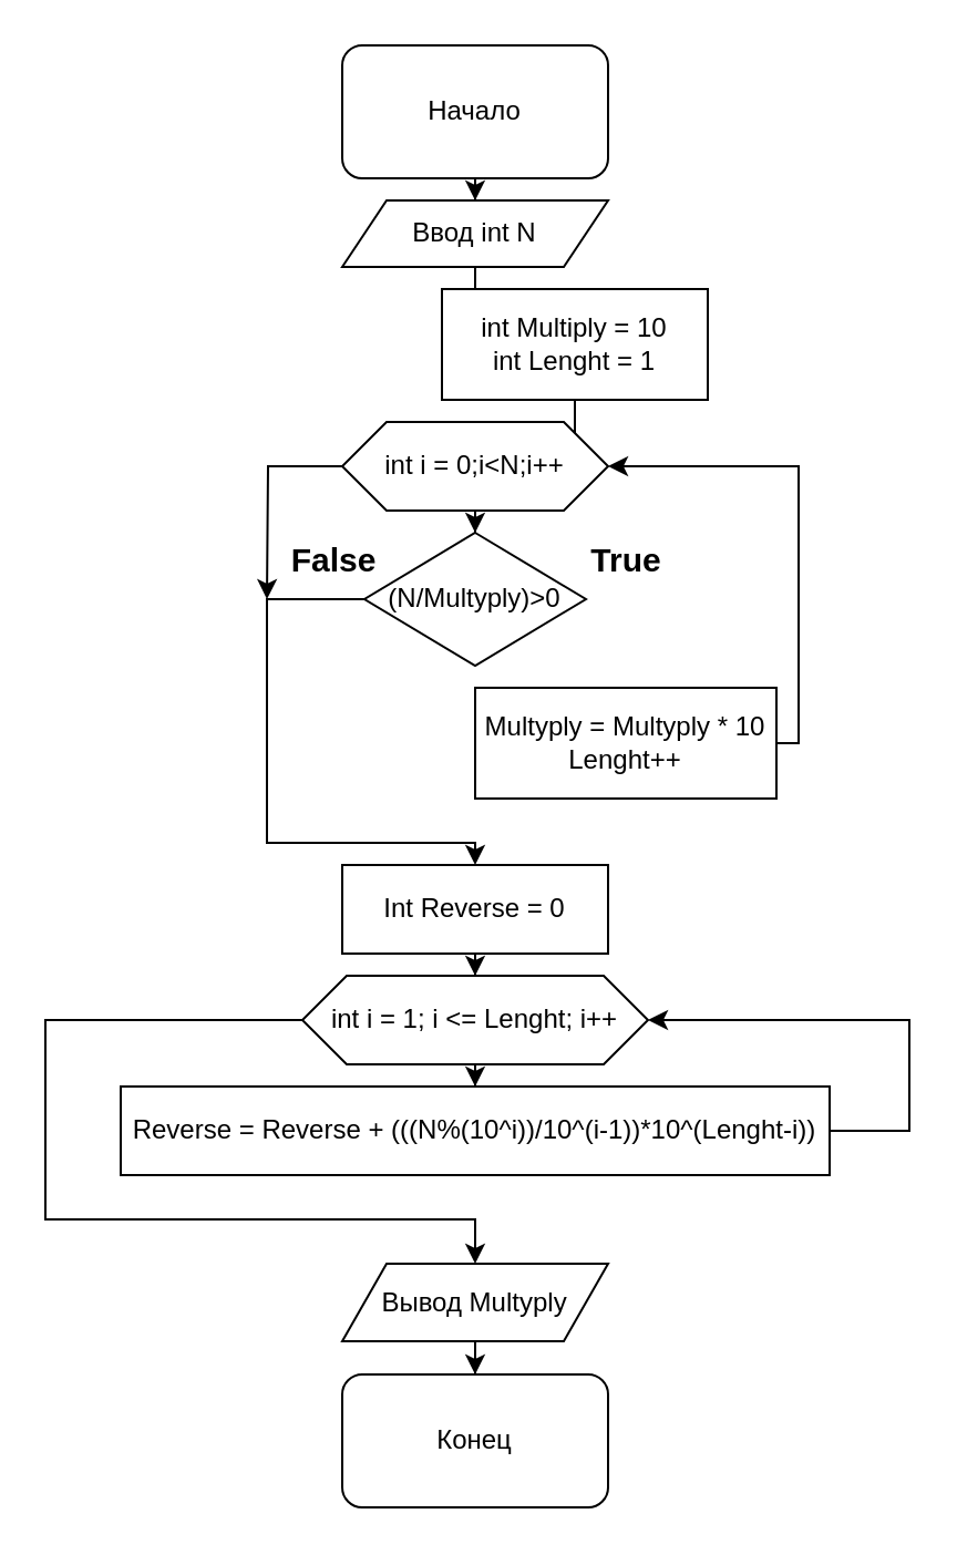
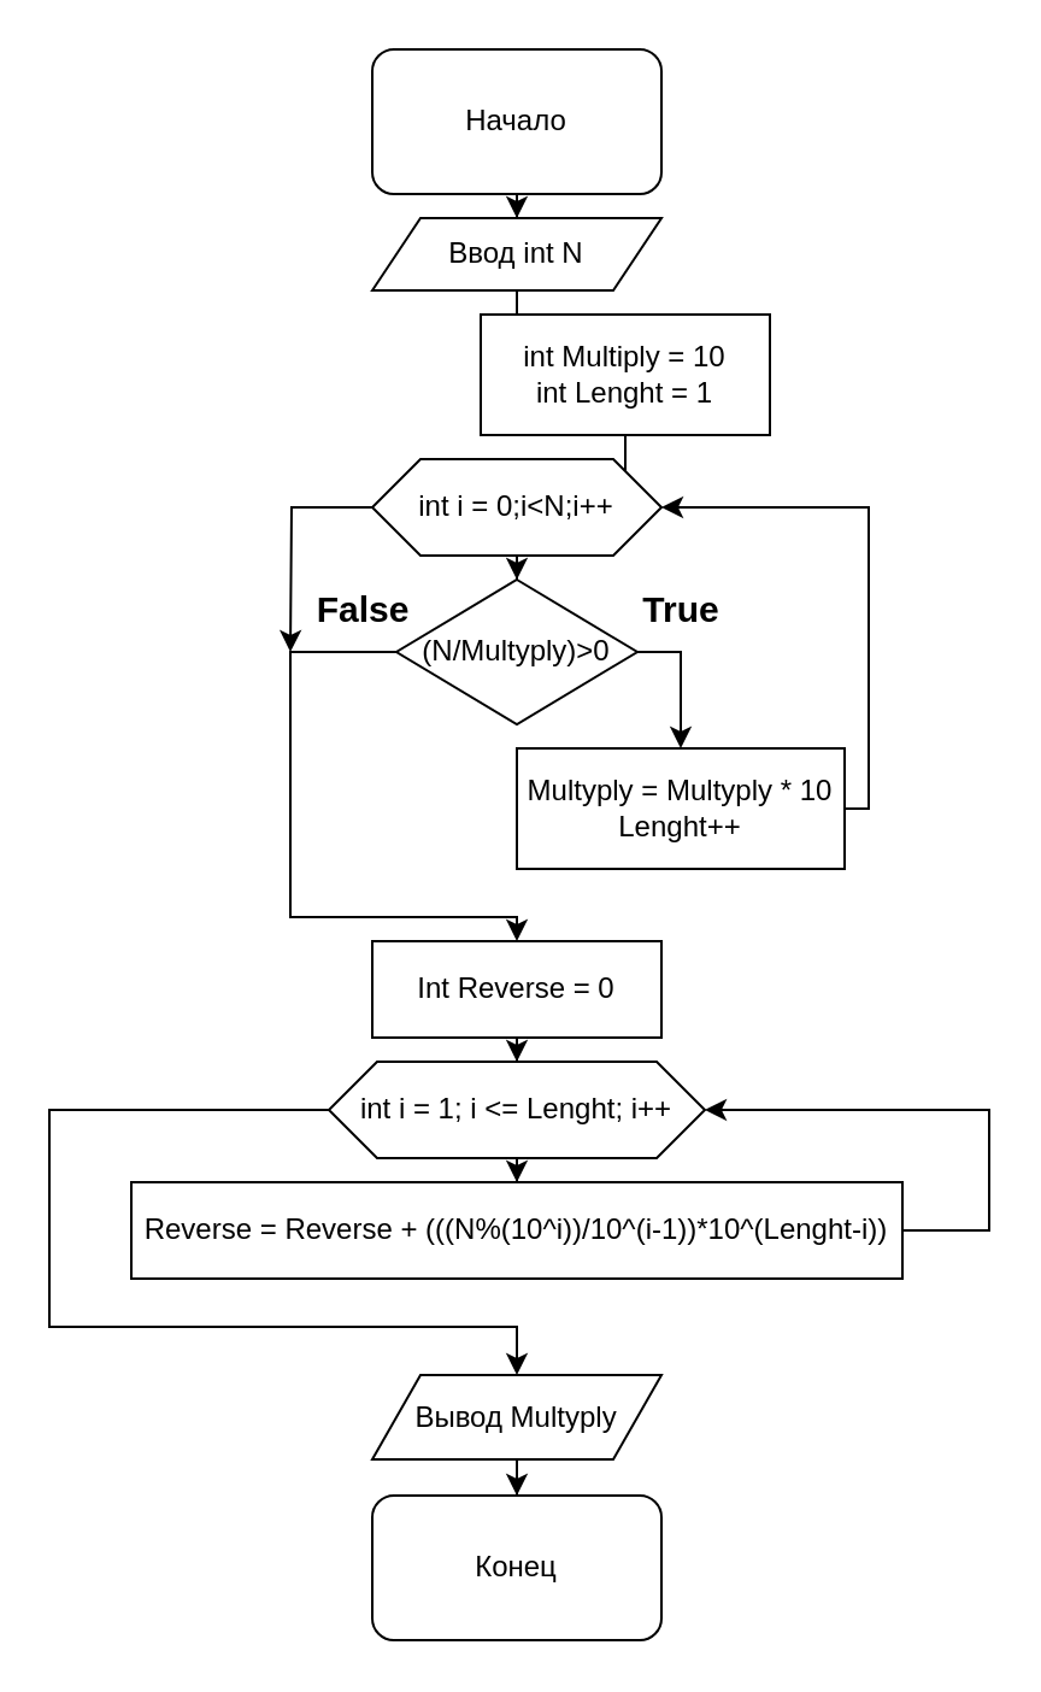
  <mxCell id="0" />
  <mxCell id="1" parent="0" />
  <mxCell id="2" style="edgeStyle=orthogonalEdgeStyle;rounded=0;orthogonalLoop=1;jettySize=auto;html=1;entryX=0.5;entryY=0;entryDx=0;entryDy=0;" edge="1" parent="1" source="3" target="5"><mxGeometry relative="1" as="geometry" /></mxCell>
  <mxCell id="3" value="Начало" style="rounded=1;whiteSpace=wrap;html=1;" vertex="1" parent="1"><mxGeometry x="154" y="20" width="120" height="60" as="geometry" /></mxCell>
  <mxCell id="4" style="edgeStyle=orthogonalEdgeStyle;rounded=0;orthogonalLoop=1;jettySize=auto;html=1;" edge="1" parent="1" source="5" target="7"><mxGeometry relative="1" as="geometry" /></mxCell>
  <mxCell id="5" value="Ввод int N" style="shape=parallelogram;perimeter=parallelogramPerimeter;whiteSpace=wrap;html=1;fixedSize=1;" vertex="1" parent="1"><mxGeometry x="154" y="90" width="120" height="30" as="geometry" /></mxCell>
  <mxCell id="6" style="edgeStyle=orthogonalEdgeStyle;rounded=0;orthogonalLoop=1;jettySize=auto;html=1;" edge="1" parent="1" source="7" target="10"><mxGeometry relative="1" as="geometry" /></mxCell>
  <mxCell id="7" value="int Multiply = 10&lt;br&gt;int Lenght = 1" style="rounded=0;whiteSpace=wrap;html=1;" vertex="1" parent="1"><mxGeometry x="199" y="130" width="120" height="50" as="geometry" /></mxCell>
  <mxCell id="8" style="edgeStyle=orthogonalEdgeStyle;rounded=0;orthogonalLoop=1;jettySize=auto;html=1;" edge="1" parent="1" source="10" target="13"><mxGeometry relative="1" as="geometry" /></mxCell>
  <mxCell id="9" style="edgeStyle=orthogonalEdgeStyle;rounded=0;orthogonalLoop=1;jettySize=auto;html=1;" edge="1" parent="1" source="10"><mxGeometry relative="1" as="geometry"><mxPoint x="120" y="270" as="targetPoint" /></mxGeometry></mxCell>
  <mxCell id="10" value="int i = 0;i&amp;lt;N;i++" style="shape=hexagon;perimeter=hexagonPerimeter2;whiteSpace=wrap;html=1;fixedSize=1;" vertex="1" parent="1"><mxGeometry x="154" y="190" width="120" height="40" as="geometry" /></mxCell>
+ <mxCell id="11" style="edgeStyle=orthogonalEdgeStyle;rounded=0;orthogonalLoop=1;jettySize=auto;html=1;entryX=0.5;entryY=0;entryDx=0;entryDy=0;" edge="1" parent="1" source="13" target="15"><mxGeometry relative="1" as="geometry"><Array as="points"><mxPoint x="282" y="270" /></Array></mxGeometry></mxCell>
  <mxCell id="12" style="edgeStyle=orthogonalEdgeStyle;rounded=0;orthogonalLoop=1;jettySize=auto;html=1;" edge="1" parent="1" source="13" target="17"><mxGeometry relative="1" as="geometry"><Array as="points"><mxPoint x="120" y="270" /><mxPoint x="120" y="380" /><mxPoint x="214" y="380" /></Array></mxGeometry></mxCell>
  <mxCell id="13" value="(N/Multyply)&amp;gt;0" style="rhombus;whiteSpace=wrap;html=1;" vertex="1" parent="1"><mxGeometry x="164" y="240" width="100" height="60" as="geometry" /></mxCell>
  <mxCell id="14" style="edgeStyle=orthogonalEdgeStyle;rounded=0;orthogonalLoop=1;jettySize=auto;html=1;entryX=1;entryY=0.5;entryDx=0;entryDy=0;" edge="1" parent="1" source="15" target="10"><mxGeometry relative="1" as="geometry"><Array as="points"><mxPoint x="360" y="335" /><mxPoint x="360" y="210" /></Array></mxGeometry></mxCell>
  <mxCell id="15" value="Multyply = Multyply * 10&lt;br&gt;Lenght++" style="rounded=0;whiteSpace=wrap;html=1;" vertex="1" parent="1"><mxGeometry x="214" y="310" width="136" height="50" as="geometry" /></mxCell>
  <mxCell id="16" style="edgeStyle=orthogonalEdgeStyle;rounded=0;orthogonalLoop=1;jettySize=auto;html=1;entryX=0.5;entryY=0;entryDx=0;entryDy=0;" edge="1" parent="1" source="17" target="20"><mxGeometry relative="1" as="geometry" /></mxCell>
  <mxCell id="17" value="Int Reverse = 0" style="rounded=0;whiteSpace=wrap;html=1;" vertex="1" parent="1"><mxGeometry x="154" y="390" width="120" height="40" as="geometry" /></mxCell>
  <mxCell id="18" style="edgeStyle=orthogonalEdgeStyle;rounded=0;orthogonalLoop=1;jettySize=auto;html=1;entryX=0.5;entryY=0;entryDx=0;entryDy=0;" edge="1" parent="1" source="20" target="22"><mxGeometry relative="1" as="geometry" /></mxCell>
  <mxCell id="19" style="edgeStyle=orthogonalEdgeStyle;rounded=0;orthogonalLoop=1;jettySize=auto;html=1;entryX=0.5;entryY=0;entryDx=0;entryDy=0;" edge="1" parent="1" source="20" target="24"><mxGeometry relative="1" as="geometry"><Array as="points"><mxPoint x="20" y="460" /><mxPoint x="20" y="550" /><mxPoint x="214" y="550" /></Array></mxGeometry></mxCell>
  <mxCell id="20" value="int i = 1; i &amp;lt;= Lenght; i++" style="shape=hexagon;perimeter=hexagonPerimeter2;whiteSpace=wrap;html=1;fixedSize=1;" vertex="1" parent="1"><mxGeometry x="136" y="440" width="156" height="40" as="geometry" /></mxCell>
  <mxCell id="21" style="edgeStyle=orthogonalEdgeStyle;rounded=0;orthogonalLoop=1;jettySize=auto;html=1;entryX=1;entryY=0.5;entryDx=0;entryDy=0;" edge="1" parent="1" source="22" target="20"><mxGeometry relative="1" as="geometry"><Array as="points"><mxPoint x="410" y="510" /><mxPoint x="410" y="460" /></Array></mxGeometry></mxCell>
  <mxCell id="22" value="Reverse = Reverse + (((N%(10^i))/10^(i-1))*10^(Lenght-i))" style="rounded=0;whiteSpace=wrap;html=1;" vertex="1" parent="1"><mxGeometry x="54" y="490" width="320" height="40" as="geometry" /></mxCell>
  <mxCell id="23" style="edgeStyle=orthogonalEdgeStyle;rounded=0;orthogonalLoop=1;jettySize=auto;html=1;entryX=0.5;entryY=0;entryDx=0;entryDy=0;" edge="1" parent="1" source="24" target="25"><mxGeometry relative="1" as="geometry" /></mxCell>
  <mxCell id="24" value="Вывод Multyply" style="shape=parallelogram;perimeter=parallelogramPerimeter;whiteSpace=wrap;html=1;fixedSize=1;" vertex="1" parent="1"><mxGeometry x="154" y="570" width="120" height="35" as="geometry" /></mxCell>
  <mxCell id="25" value="Конец" style="rounded=1;whiteSpace=wrap;html=1;" vertex="1" parent="1"><mxGeometry x="154" y="620" width="120" height="60" as="geometry" /></mxCell>
  <mxCell id="26" value="&lt;font style=&quot;font-size: 15px&quot;&gt;True&lt;/font&gt;" style="text;strokeColor=none;fillColor=none;html=1;fontSize=24;fontStyle=1;verticalAlign=middle;align=center;" vertex="1" parent="1"><mxGeometry x="232" y="230" width="100" height="40" as="geometry" /></mxCell>
  <mxCell id="27" value="&lt;font style=&quot;font-size: 15px&quot;&gt;False&lt;/font&gt;" style="text;strokeColor=none;fillColor=none;html=1;fontSize=24;fontStyle=1;verticalAlign=middle;align=center;" vertex="1" parent="1"><mxGeometry x="100" y="230" width="100" height="40" as="geometry" /></mxCell>
